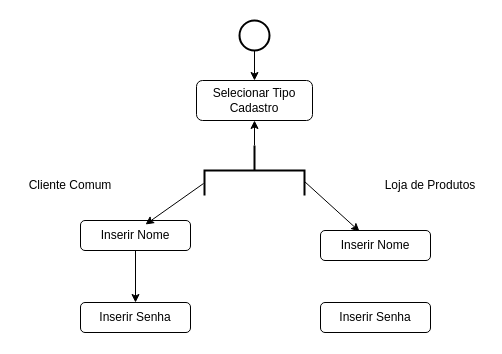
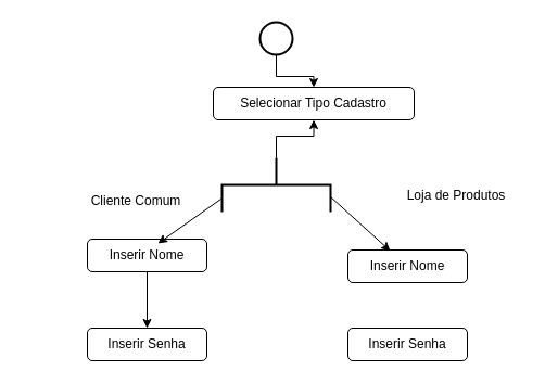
  <mxCell id="0" />
  <mxCell id="1" parent="0" />
  <mxCell id="2" style="edgeStyle=orthogonalEdgeStyle;rounded=0;orthogonalLoop=1;jettySize=auto;html=1;entryX=0.5;entryY=0;entryDx=0;entryDy=0;" edge="1" parent="1" source="3" target="7"><mxGeometry relative="1" as="geometry" /></mxCell>
  <mxCell id="3" value="" style="strokeWidth=2;html=1;shape=mxgraph.flowchart.start_2;whiteSpace=wrap;" vertex="1" parent="1"><mxGeometry x="239" y="20" width="30" height="30" as="geometry" /></mxCell>
  <mxCell id="4" style="edgeStyle=orthogonalEdgeStyle;rounded=0;orthogonalLoop=1;jettySize=auto;html=1;entryX=0.5;entryY=0;entryDx=0;entryDy=0;" edge="1" parent="1" source="5" target="6"><mxGeometry relative="1" as="geometry" /></mxCell>
  <mxCell id="5" value="Inserir Nome" style="rounded=1;whiteSpace=wrap;html=1;" vertex="1" parent="1"><mxGeometry x="80" y="220" width="110" height="30" as="geometry" /></mxCell>
  <mxCell id="6" value="Inserir&lt;span style=&quot;background-color: transparent; color: light-dark(rgb(0, 0, 0), rgb(255, 255, 255));&quot;&gt;&amp;nbsp;Senha&lt;/span&gt;" style="rounded=1;whiteSpace=wrap;html=1;" vertex="1" parent="1"><mxGeometry x="80" y="302" width="110" height="30" as="geometry" /></mxCell>
- <mxCell id="7" value="Selecionar Tipo Cadastro" style="rounded=1;whiteSpace=wrap;html=1;" vertex="1" parent="1"><mxGeometry x="196" y="80" width="116" height="40" as="geometry" /></mxCell>
+ <mxCell id="7" value="Selecionar Tipo Cadastro" style="rounded=1;whiteSpace=wrap;html=1;" vertex="1" parent="1"><mxGeometry x="196" y="80" width="185" height="30" as="geometry" /></mxCell>
  <mxCell id="8" style="edgeStyle=orthogonalEdgeStyle;rounded=0;orthogonalLoop=1;jettySize=auto;html=1;" edge="1" parent="1" source="9" target="7"><mxGeometry relative="1" as="geometry" /></mxCell>
  <mxCell id="9" value="" style="strokeWidth=2;html=1;shape=mxgraph.flowchart.annotation_2;align=left;labelPosition=right;pointerEvents=1;rotation=90;" vertex="1" parent="1"><mxGeometry x="229" y="120" width="50" height="100" as="geometry" /></mxCell>
  <mxCell id="10" value="" style="endArrow=classic;html=1;rounded=0;exitX=0.76;exitY=1.02;exitDx=0;exitDy=0;exitPerimeter=0;entryX=0.591;entryY=0.133;entryDx=0;entryDy=0;entryPerimeter=0;" edge="1" parent="1" target="5"><mxGeometry width="50" height="50" relative="1" as="geometry"><mxPoint x="203" y="183" as="sourcePoint" /><mxPoint x="202.05" y="245.01" as="targetPoint" /></mxGeometry></mxCell>
  <mxCell id="11" value="" style="endArrow=classic;html=1;rounded=0;exitX=0.72;exitY=0;exitDx=0;exitDy=0;exitPerimeter=0;entryX=0.355;entryY=0.033;entryDx=0;entryDy=0;entryPerimeter=0;" edge="1" parent="1" source="9" target="12"><mxGeometry width="50" height="50" relative="1" as="geometry"><mxPoint x="304" y="200" as="sourcePoint" /><mxPoint x="303" y="240" as="targetPoint" /></mxGeometry></mxCell>
  <mxCell id="12" value="Inserir Nome" style="rounded=1;whiteSpace=wrap;html=1;" vertex="1" parent="1"><mxGeometry x="320" y="230" width="110" height="30" as="geometry" /></mxCell>
  <mxCell id="13" value="Inserir&lt;span style=&quot;background-color: transparent; color: light-dark(rgb(0, 0, 0), rgb(255, 255, 255));&quot;&gt;&amp;nbsp;Senha&lt;/span&gt;" style="rounded=1;whiteSpace=wrap;html=1;" vertex="1" parent="1"><mxGeometry x="320" y="302" width="110" height="30" as="geometry" /></mxCell>
- <mxCell id="14" value="Cliente Comum" style="text;html=1;align=center;verticalAlign=middle;whiteSpace=wrap;rounded=0;" vertex="1" parent="1"><mxGeometry x="20" y="170" width="100" height="30" as="geometry" /></mxCell>
- <mxCell id="15" value="Loja de Produtos" style="text;html=1;align=center;verticalAlign=middle;whiteSpace=wrap;rounded=0;" vertex="1" parent="1"><mxGeometry x="380" y="170" width="100" height="30" as="geometry" /></mxCell>
+ <mxCell id="14" value="Cliente Comum" style="text;html=1;align=center;verticalAlign=middle;whiteSpace=wrap;rounded=0;" vertex="1" parent="1"><mxGeometry x="75" y="170" width="100" height="30" as="geometry" /></mxCell>
+ <mxCell id="15" value="Loja de Produtos" style="text;html=1;align=center;verticalAlign=middle;whiteSpace=wrap;rounded=0;" vertex="1" parent="1"><mxGeometry x="370" y="165" width="100" height="30" as="geometry" /></mxCell>
